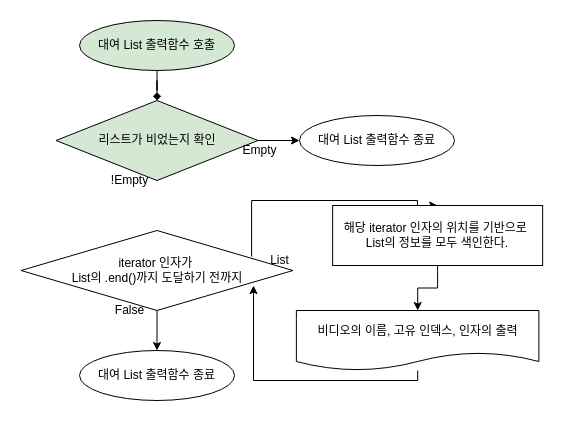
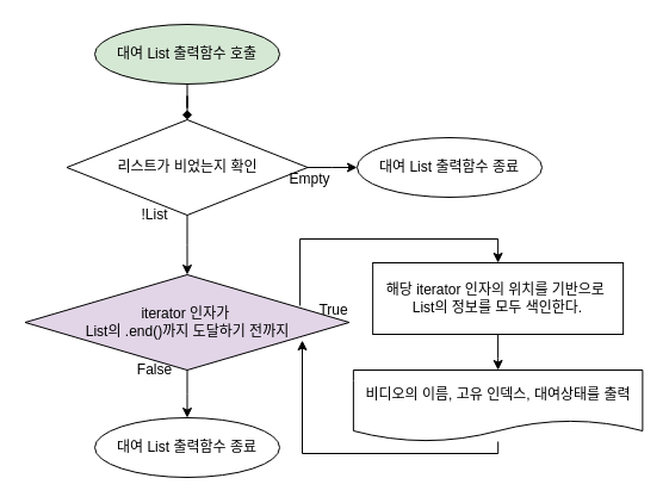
  <mxCell id="0" />
  <mxCell id="1" parent="0" />
  <mxCell id="2" value="" style="edgeStyle=orthogonalEdgeStyle;rounded=0;orthogonalLoop=1;jettySize=auto;html=1;endArrow=diamond;" parent="1" source="3" target="6" edge="1"><mxGeometry relative="1" as="geometry" /></mxCell>
  <mxCell id="3" value="대여 List 출력함수 호출" style="ellipse;whiteSpace=wrap;html=1;fillColor=#d5e8d4;" parent="1" vertex="1"><mxGeometry x="79" y="20" width="155" height="50" as="geometry" /></mxCell>
  <mxCell id="4" value="" style="edgeStyle=orthogonalEdgeStyle;rounded=0;orthogonalLoop=1;jettySize=auto;html=1;" parent="1" source="6" edge="1"><mxGeometry relative="1" as="geometry"><mxPoint x="299" y="140" as="targetPoint" /></mxGeometry></mxCell>
- <mxCell id="6" value="리스트가 비었는지 확인" style="rhombus;whiteSpace=wrap;html=1;fillColor=#d5e8d4;" parent="1" vertex="1"><mxGeometry x="55.5" y="100" width="202" height="80" as="geometry" /></mxCell>
+ <mxCell id="5" value="" style="edgeStyle=orthogonalEdgeStyle;rounded=0;orthogonalLoop=1;jettySize=auto;html=1;" parent="1" source="6" target="11" edge="1"><mxGeometry relative="1" as="geometry" /></mxCell>
+ <mxCell id="6" value="리스트가 비었는지 확인" style="rhombus;whiteSpace=wrap;html=1;" parent="1" vertex="1"><mxGeometry x="55.5" y="100" width="202" height="80" as="geometry" /></mxCell>
  <mxCell id="7" value="Empty" style="text;html=1;align=center;verticalAlign=middle;resizable=0;points=[];autosize=1;" parent="1" vertex="1"><mxGeometry x="234" y="140" width="50" height="20" as="geometry" /></mxCell>
- <mxCell id="8" value="!Empty" style="text;html=1;align=center;verticalAlign=middle;resizable=0;points=[];autosize=1;" parent="1" vertex="1"><mxGeometry x="104" y="170" width="50" height="20" as="geometry" /></mxCell>
+ <mxCell id="8" value="!List" style="text;html=1;align=center;verticalAlign=middle;resizable=0;points=[];autosize=1;" parent="1" vertex="1"><mxGeometry x="104" y="170" width="50" height="20" as="geometry" /></mxCell>
  <mxCell id="9" value="" style="edgeStyle=orthogonalEdgeStyle;rounded=0;orthogonalLoop=1;jettySize=auto;html=1;" parent="1" source="11" edge="1"><mxGeometry relative="1" as="geometry"><mxPoint x="156.5" y="350" as="targetPoint" /></mxGeometry></mxCell>
  <mxCell id="10" style="edgeStyle=orthogonalEdgeStyle;rounded=0;orthogonalLoop=1;jettySize=auto;html=1;exitX=0.848;exitY=0.325;exitDx=0;exitDy=0;entryX=0.5;entryY=0;entryDx=0;entryDy=0;exitPerimeter=0;" parent="1" source="11" target="15" edge="1"><mxGeometry relative="1" as="geometry"><Array as="points"><mxPoint x="251" y="200" /><mxPoint x="417" y="200" /></Array></mxGeometry></mxCell>
- <mxCell id="11" value="iterator 인자가&amp;nbsp;&lt;br&gt;List의 .end()까지 도달하기 전까지" style="rhombus;whiteSpace=wrap;html=1;" parent="1" vertex="1"><mxGeometry x="20.56" y="230" width="271.87" height="80" as="geometry" /></mxCell>
- <mxCell id="12" value="List" style="text;html=1;align=center;verticalAlign=middle;resizable=0;points=[];autosize=1;" parent="1" vertex="1"><mxGeometry x="259" y="250" width="40" height="20" as="geometry" /></mxCell>
+ <mxCell id="11" value="iterator 인자가&amp;nbsp;&lt;br&gt;List의 .end()까지 도달하기 전까지" style="rhombus;whiteSpace=wrap;html=1;fillColor=#e1d5e7;" parent="1" vertex="1"><mxGeometry x="20.56" y="230" width="271.87" height="80" as="geometry" /></mxCell>
+ <mxCell id="12" value="True" style="text;html=1;align=center;verticalAlign=middle;resizable=0;points=[];autosize=1;" parent="1" vertex="1"><mxGeometry x="259" y="250" width="40" height="20" as="geometry" /></mxCell>
  <mxCell id="13" value="False" style="text;html=1;align=center;verticalAlign=middle;resizable=0;points=[];autosize=1;" parent="1" vertex="1"><mxGeometry x="109" y="300" width="40" height="20" as="geometry" /></mxCell>
  <mxCell id="14" value="" style="edgeStyle=orthogonalEdgeStyle;rounded=0;orthogonalLoop=1;jettySize=auto;html=1;" parent="1" source="15" target="17" edge="1"><mxGeometry relative="1" as="geometry" /></mxCell>
- <mxCell id="15" value="해당 iterator 인자의 위치를 기반으로&amp;nbsp;&lt;br&gt;List의 정보를 모두 색인한다." style="rounded=0;whiteSpace=wrap;html=1;" parent="1" vertex="1"><mxGeometry x="332.13" y="205" width="210" height="60" as="geometry" /></mxCell>
+ <mxCell id="15" value="해당 iterator 인자의 위치를 기반으로&amp;nbsp;&lt;br&gt;List의 정보를 모두 색인한다." style="rounded=0;whiteSpace=wrap;html=1;" parent="1" vertex="1"><mxGeometry x="312.13" y="220" width="210" height="60" as="geometry" /></mxCell>
  <mxCell id="16" style="edgeStyle=orthogonalEdgeStyle;rounded=0;orthogonalLoop=1;jettySize=auto;html=1;entryX=0.855;entryY=0.688;entryDx=0;entryDy=0;entryPerimeter=0;" parent="1" source="17" target="11" edge="1"><mxGeometry relative="1" as="geometry"><Array as="points"><mxPoint x="417" y="380" /><mxPoint x="253" y="380" /></Array></mxGeometry></mxCell>
- <mxCell id="17" value="비디오의 이름, 고유 인덱스, 인자의 출력" style="shape=document;whiteSpace=wrap;html=1;boundedLbl=1;" parent="1" vertex="1"><mxGeometry x="295.88" y="310" width="242.5" height="60" as="geometry" /></mxCell>
+ <mxCell id="17" value="비디오의 이름, 고유 인덱스, 대여상태를 출력" style="shape=document;whiteSpace=wrap;html=1;boundedLbl=1;" parent="1" vertex="1"><mxGeometry x="295.88" y="310" width="242.5" height="60" as="geometry" /></mxCell>
  <mxCell id="18" value="대여 List 출력함수 종료" style="ellipse;whiteSpace=wrap;html=1;" vertex="1" parent="1"><mxGeometry x="79" y="350" width="155" height="50" as="geometry" /></mxCell>
  <mxCell id="19" value="대여 List 출력함수 종료" style="ellipse;whiteSpace=wrap;html=1;" vertex="1" parent="1"><mxGeometry x="299" y="115" width="155" height="50" as="geometry" /></mxCell>
